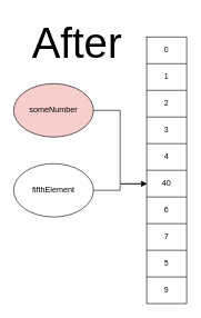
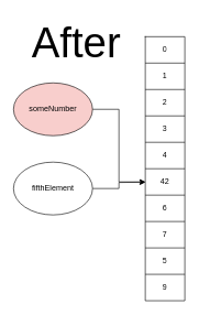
  <mxCell id="0" />
  <mxCell id="1" parent="0" />
  <mxCell id="2" style="edgeStyle=orthogonalEdgeStyle;rounded=0;orthogonalLoop=1;jettySize=auto;html=1;exitX=1;exitY=0.5;exitDx=0;exitDy=0;" edge="1" parent="1" source="3" target="17"><mxGeometry relative="1" as="geometry" /></mxCell>
  <mxCell id="3" value="someNumber" style="ellipse;whiteSpace=wrap;html=1;fillColor=#f8cecc;" vertex="1" parent="1"><mxGeometry x="20" y="125" width="120" height="80" as="geometry" /></mxCell>
  <mxCell id="4" style="edgeStyle=orthogonalEdgeStyle;rounded=0;orthogonalLoop=1;jettySize=auto;html=1;exitX=1;exitY=0.5;exitDx=0;exitDy=0;" edge="1" parent="1" source="5"><mxGeometry relative="1" as="geometry"><mxPoint x="220" y="275.333" as="targetPoint" /></mxGeometry></mxCell>
  <mxCell id="5" value="fifthElement" style="ellipse;whiteSpace=wrap;html=1;" vertex="1" parent="1"><mxGeometry x="20" y="245" width="120" height="80" as="geometry" /></mxCell>
  <mxCell id="6" value="" style="shape=table;startSize=0;container=1;collapsible=0;childLayout=tableLayout;" vertex="1" parent="1"><mxGeometry x="220" y="55" width="60" height="400" as="geometry" /></mxCell>
  <mxCell id="7" value="" style="shape=tableRow;horizontal=0;startSize=0;swimlaneHead=0;swimlaneBody=0;top=0;left=0;bottom=0;right=0;collapsible=0;dropTarget=0;fillColor=none;points=[[0,0.5],[1,0.5]];portConstraint=eastwest;" vertex="1" parent="6"><mxGeometry width="60" height="40" as="geometry" /></mxCell>
  <mxCell id="8" value="0" style="shape=partialRectangle;html=1;whiteSpace=wrap;connectable=0;overflow=hidden;fillColor=none;top=0;left=0;bottom=0;right=0;pointerEvents=1;" vertex="1" parent="7"><mxGeometry width="60" height="40" as="geometry"><mxRectangle width="60" height="40" as="alternateBounds" /></mxGeometry></mxCell>
  <mxCell id="9" value="" style="shape=tableRow;horizontal=0;startSize=0;swimlaneHead=0;swimlaneBody=0;top=0;left=0;bottom=0;right=0;collapsible=0;dropTarget=0;fillColor=none;points=[[0,0.5],[1,0.5]];portConstraint=eastwest;" vertex="1" parent="6"><mxGeometry y="40" width="60" height="40" as="geometry" /></mxCell>
  <mxCell id="10" value="1" style="shape=partialRectangle;html=1;whiteSpace=wrap;connectable=0;overflow=hidden;fillColor=none;top=0;left=0;bottom=0;right=0;pointerEvents=1;" vertex="1" parent="9"><mxGeometry width="60" height="40" as="geometry"><mxRectangle width="60" height="40" as="alternateBounds" /></mxGeometry></mxCell>
  <mxCell id="11" value="" style="shape=tableRow;horizontal=0;startSize=0;swimlaneHead=0;swimlaneBody=0;top=0;left=0;bottom=0;right=0;collapsible=0;dropTarget=0;fillColor=none;points=[[0,0.5],[1,0.5]];portConstraint=eastwest;" vertex="1" parent="6"><mxGeometry y="80" width="60" height="40" as="geometry" /></mxCell>
  <mxCell id="12" value="2" style="shape=partialRectangle;html=1;whiteSpace=wrap;connectable=0;overflow=hidden;fillColor=none;top=0;left=0;bottom=0;right=0;pointerEvents=1;" vertex="1" parent="11"><mxGeometry width="60" height="40" as="geometry"><mxRectangle width="60" height="40" as="alternateBounds" /></mxGeometry></mxCell>
  <mxCell id="13" value="" style="shape=tableRow;horizontal=0;startSize=0;swimlaneHead=0;swimlaneBody=0;top=0;left=0;bottom=0;right=0;collapsible=0;dropTarget=0;fillColor=none;points=[[0,0.5],[1,0.5]];portConstraint=eastwest;" vertex="1" parent="6"><mxGeometry y="120" width="60" height="40" as="geometry" /></mxCell>
  <mxCell id="14" value="3" style="shape=partialRectangle;html=1;whiteSpace=wrap;connectable=0;overflow=hidden;fillColor=none;top=0;left=0;bottom=0;right=0;pointerEvents=1;" vertex="1" parent="13"><mxGeometry width="60" height="40" as="geometry"><mxRectangle width="60" height="40" as="alternateBounds" /></mxGeometry></mxCell>
  <mxCell id="15" value="" style="shape=tableRow;horizontal=0;startSize=0;swimlaneHead=0;swimlaneBody=0;top=0;left=0;bottom=0;right=0;collapsible=0;dropTarget=0;fillColor=none;points=[[0,0.5],[1,0.5]];portConstraint=eastwest;" vertex="1" parent="6"><mxGeometry y="160" width="60" height="40" as="geometry" /></mxCell>
  <mxCell id="16" value="4" style="shape=partialRectangle;html=1;whiteSpace=wrap;connectable=0;overflow=hidden;fillColor=none;top=0;left=0;bottom=0;right=0;pointerEvents=1;" vertex="1" parent="15"><mxGeometry width="60" height="40" as="geometry"><mxRectangle width="60" height="40" as="alternateBounds" /></mxGeometry></mxCell>
  <mxCell id="17" value="" style="shape=tableRow;horizontal=0;startSize=0;swimlaneHead=0;swimlaneBody=0;top=0;left=0;bottom=0;right=0;collapsible=0;dropTarget=0;fillColor=none;points=[[0,0.5],[1,0.5]];portConstraint=eastwest;" vertex="1" parent="6"><mxGeometry y="200" width="60" height="40" as="geometry" /></mxCell>
- <mxCell id="18" value="40" style="shape=partialRectangle;html=1;whiteSpace=wrap;connectable=0;overflow=hidden;fillColor=none;top=0;left=0;bottom=0;right=0;pointerEvents=1;" vertex="1" parent="17"><mxGeometry width="60" height="40" as="geometry"><mxRectangle width="60" height="40" as="alternateBounds" /></mxGeometry></mxCell>
+ <mxCell id="18" value="42" style="shape=partialRectangle;html=1;whiteSpace=wrap;connectable=0;overflow=hidden;fillColor=none;top=0;left=0;bottom=0;right=0;pointerEvents=1;" vertex="1" parent="17"><mxGeometry width="60" height="40" as="geometry"><mxRectangle width="60" height="40" as="alternateBounds" /></mxGeometry></mxCell>
  <mxCell id="19" value="" style="shape=tableRow;horizontal=0;startSize=0;swimlaneHead=0;swimlaneBody=0;top=0;left=0;bottom=0;right=0;collapsible=0;dropTarget=0;fillColor=none;points=[[0,0.5],[1,0.5]];portConstraint=eastwest;" vertex="1" parent="6"><mxGeometry y="240" width="60" height="40" as="geometry" /></mxCell>
  <mxCell id="20" value="6" style="shape=partialRectangle;html=1;whiteSpace=wrap;connectable=0;overflow=hidden;fillColor=none;top=0;left=0;bottom=0;right=0;pointerEvents=1;" vertex="1" parent="19"><mxGeometry width="60" height="40" as="geometry"><mxRectangle width="60" height="40" as="alternateBounds" /></mxGeometry></mxCell>
  <mxCell id="21" value="" style="shape=tableRow;horizontal=0;startSize=0;swimlaneHead=0;swimlaneBody=0;top=0;left=0;bottom=0;right=0;collapsible=0;dropTarget=0;fillColor=none;points=[[0,0.5],[1,0.5]];portConstraint=eastwest;" vertex="1" parent="6"><mxGeometry y="280" width="60" height="40" as="geometry" /></mxCell>
  <mxCell id="22" value="7" style="shape=partialRectangle;html=1;whiteSpace=wrap;connectable=0;overflow=hidden;fillColor=none;top=0;left=0;bottom=0;right=0;pointerEvents=1;" vertex="1" parent="21"><mxGeometry width="60" height="40" as="geometry"><mxRectangle width="60" height="40" as="alternateBounds" /></mxGeometry></mxCell>
  <mxCell id="23" value="" style="shape=tableRow;horizontal=0;startSize=0;swimlaneHead=0;swimlaneBody=0;top=0;left=0;bottom=0;right=0;collapsible=0;dropTarget=0;fillColor=none;points=[[0,0.5],[1,0.5]];portConstraint=eastwest;" vertex="1" parent="6"><mxGeometry y="320" width="60" height="40" as="geometry" /></mxCell>
  <mxCell id="24" value="5" style="shape=partialRectangle;html=1;whiteSpace=wrap;connectable=0;overflow=hidden;fillColor=none;top=0;left=0;bottom=0;right=0;pointerEvents=1;" vertex="1" parent="23"><mxGeometry width="60" height="40" as="geometry"><mxRectangle width="60" height="40" as="alternateBounds" /></mxGeometry></mxCell>
  <mxCell id="25" value="" style="shape=tableRow;horizontal=0;startSize=0;swimlaneHead=0;swimlaneBody=0;top=0;left=0;bottom=0;right=0;collapsible=0;dropTarget=0;fillColor=none;points=[[0,0.5],[1,0.5]];portConstraint=eastwest;" vertex="1" parent="6"><mxGeometry y="360" width="60" height="40" as="geometry" /></mxCell>
  <mxCell id="26" value="9" style="shape=partialRectangle;html=1;whiteSpace=wrap;connectable=0;overflow=hidden;fillColor=none;top=0;left=0;bottom=0;right=0;pointerEvents=1;" vertex="1" parent="25"><mxGeometry width="60" height="40" as="geometry"><mxRectangle width="60" height="40" as="alternateBounds" /></mxGeometry></mxCell>
  <mxCell id="27" value="&lt;font style=&quot;font-size: 64px;&quot;&gt;After&lt;/font&gt;" style="text;html=1;align=center;verticalAlign=middle;resizable=0;points=[];autosize=1;strokeColor=none;fillColor=none;" vertex="1" parent="1"><mxGeometry x="35" y="20" width="160" height="90" as="geometry" /></mxCell>
